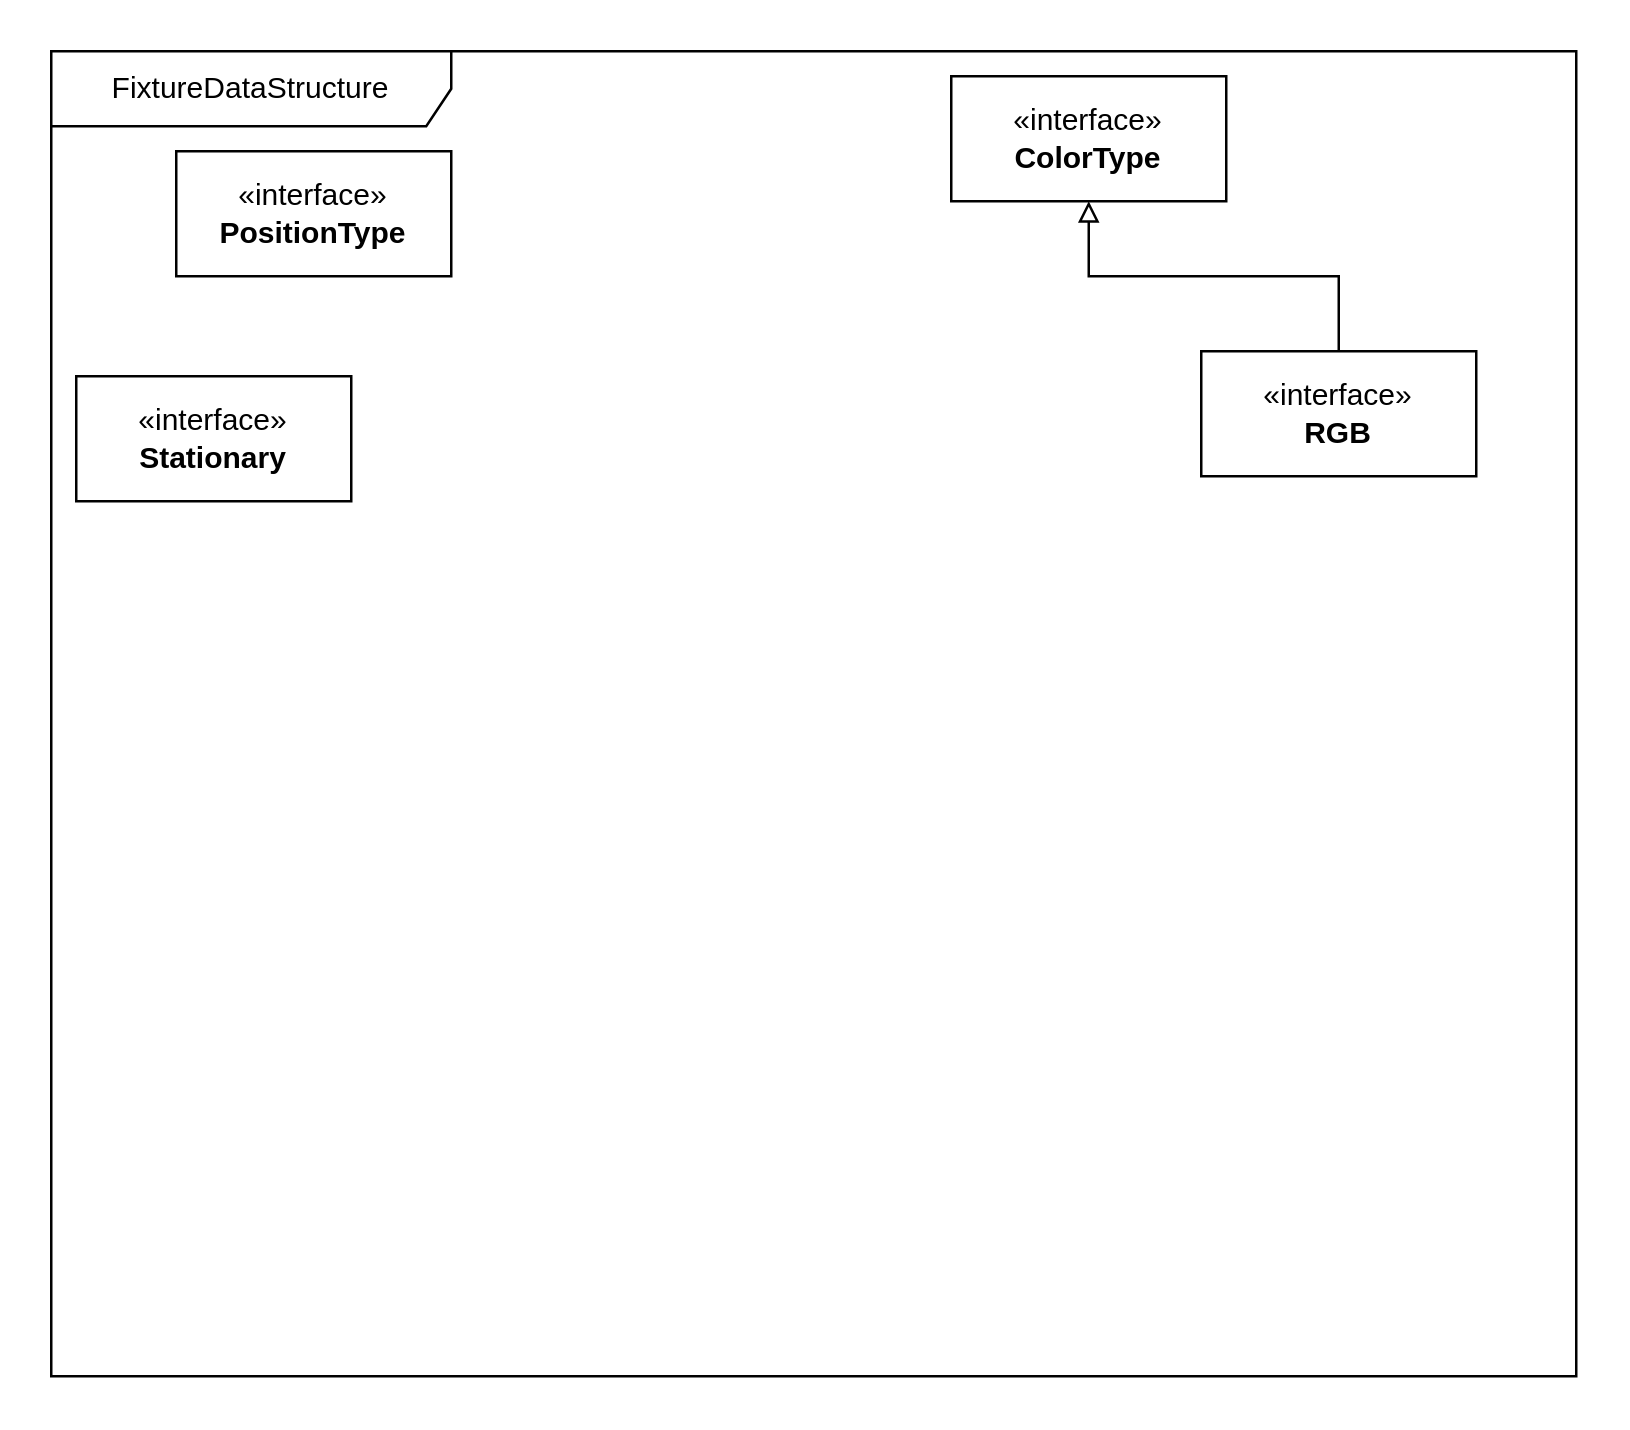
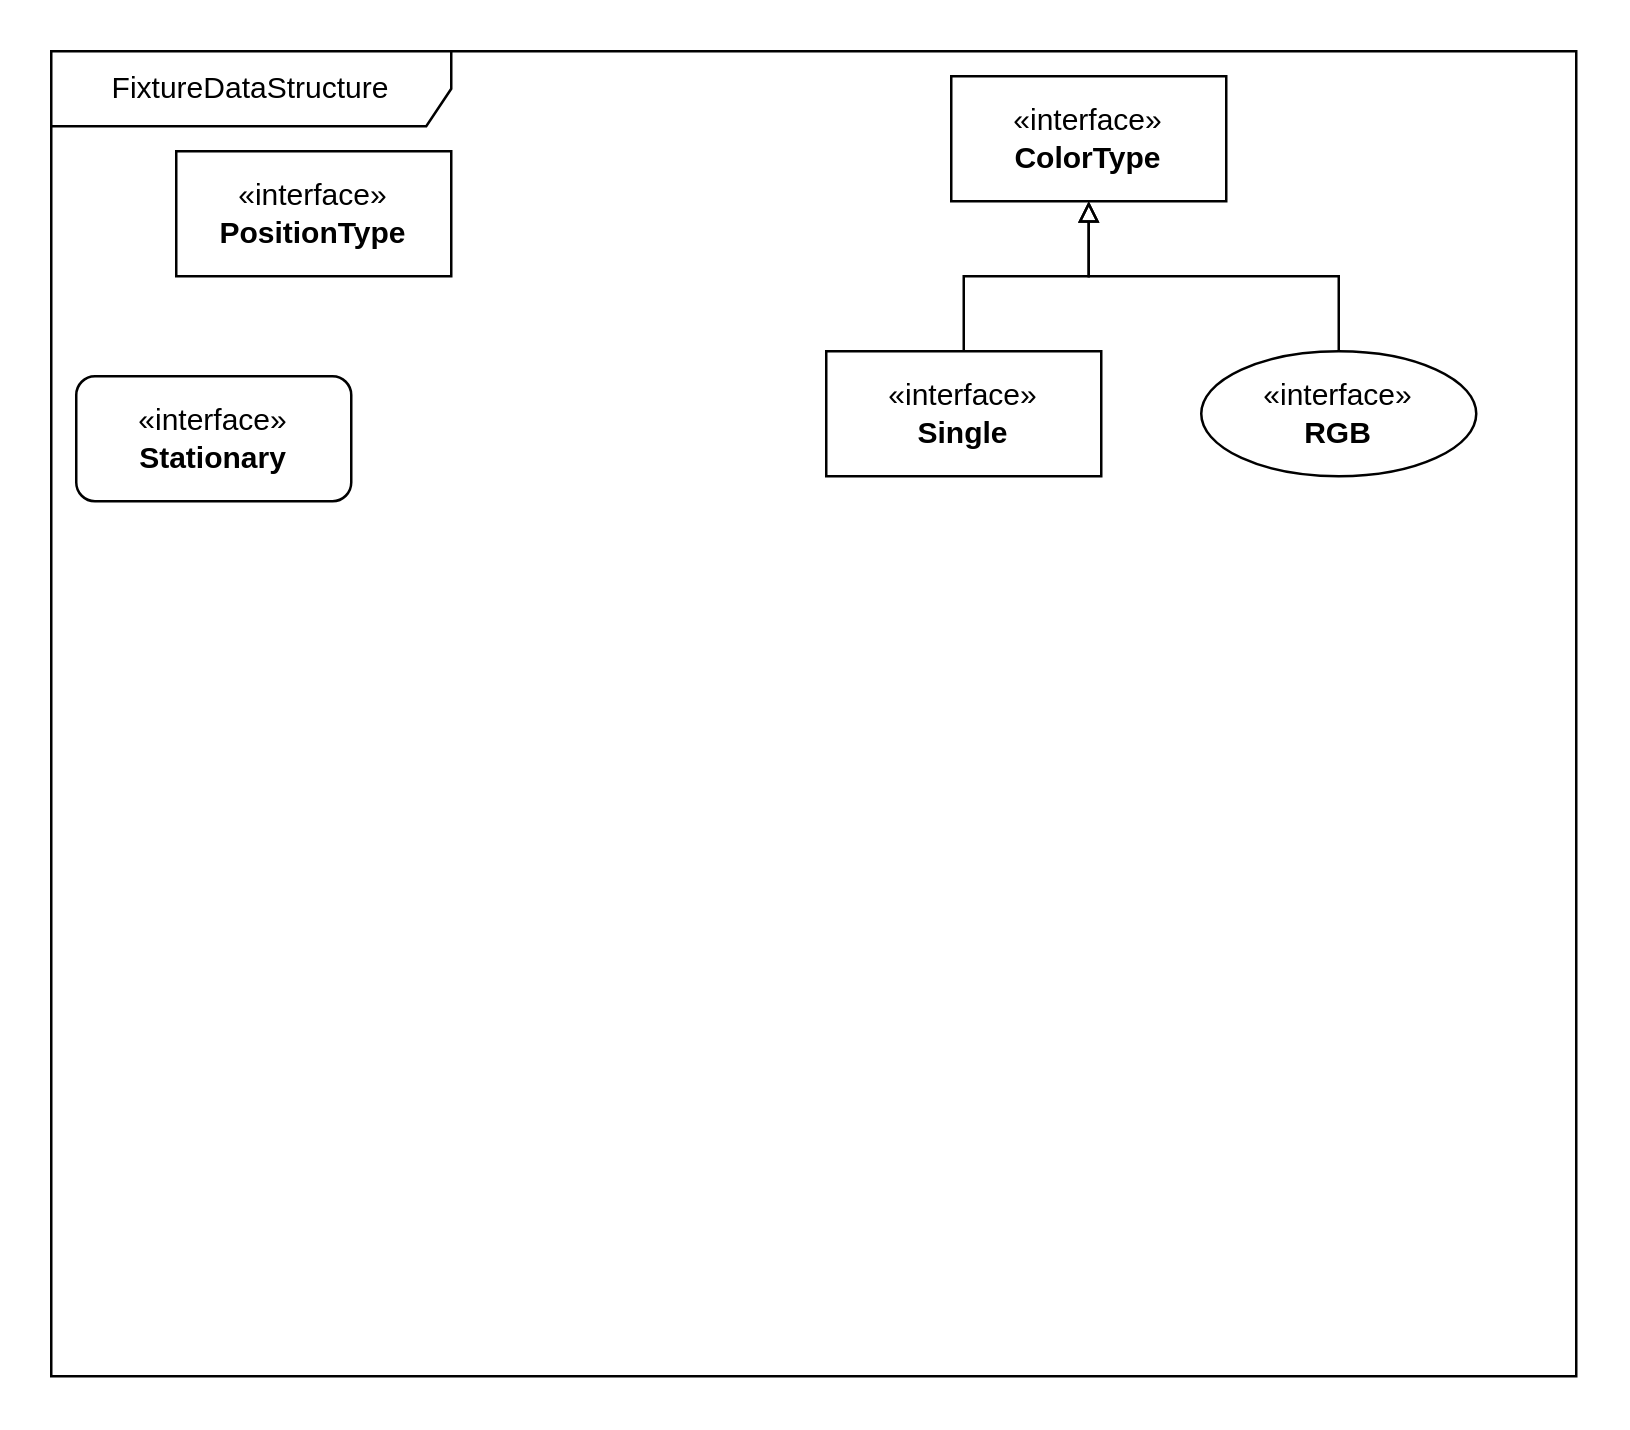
  <mxCell id="0" />
  <mxCell id="1" parent="0" />
  <mxCell id="2" value="FixtureData&lt;span style=&quot;background-color: transparent; color: light-dark(rgb(0, 0, 0), rgb(255, 255, 255));&quot;&gt;Structure&lt;/span&gt;" style="shape=umlFrame;whiteSpace=wrap;html=1;pointerEvents=0;recursiveResize=0;container=1;collapsible=0;width=160;" parent="1" vertex="1"><mxGeometry x="20" y="20" width="610" height="530" as="geometry" /></mxCell>
  <mxCell id="3" style="edgeStyle=orthogonalEdgeStyle;rounded=0;orthogonalLoop=1;jettySize=auto;html=1;exitX=0.5;exitY=0;exitDx=0;exitDy=0;entryX=0.5;entryY=1;entryDx=0;entryDy=0;endArrow=block;endFill=0;" edge="1" parent="2" source="4" target="5"><mxGeometry relative="1" as="geometry" /></mxCell>
- <mxCell id="4" value="«interface»&lt;br&gt;&lt;b&gt;RGB&lt;/b&gt;" style="html=1;whiteSpace=wrap;" vertex="1" parent="2"><mxGeometry x="460" y="120" width="110" height="50" as="geometry" /></mxCell>
+ <mxCell id="4" value="«interface»&lt;br&gt;&lt;b&gt;RGB&lt;/b&gt;" style="ellipse;html=1;whiteSpace=wrap;" vertex="1" parent="2"><mxGeometry x="460" y="120" width="110" height="50" as="geometry" /></mxCell>
  <mxCell id="5" value="«interface»&lt;br&gt;&lt;div&gt;&lt;b&gt;ColorType&lt;/b&gt;&lt;/div&gt;" style="html=1;whiteSpace=wrap;" vertex="1" parent="2"><mxGeometry x="360" y="10" width="110" height="50" as="geometry" /></mxCell>
+ <mxCell id="6" style="edgeStyle=orthogonalEdgeStyle;rounded=0;orthogonalLoop=1;jettySize=auto;html=1;exitX=0.5;exitY=0;exitDx=0;exitDy=0;entryX=0.5;entryY=1;entryDx=0;entryDy=0;endArrow=block;endFill=0;" edge="1" parent="2" source="7" target="5"><mxGeometry relative="1" as="geometry" /></mxCell>
+ <mxCell id="7" value="«interface»&lt;br&gt;&lt;b&gt;Single&lt;/b&gt;" style="html=1;whiteSpace=wrap;" vertex="1" parent="2"><mxGeometry x="310" y="120" width="110" height="50" as="geometry" /></mxCell>
  <mxCell id="8" value="«interface»&lt;br&gt;&lt;b&gt;PositionType&lt;/b&gt;" style="html=1;whiteSpace=wrap;" vertex="1" parent="2"><mxGeometry x="50" y="40" width="110" height="50" as="geometry" /></mxCell>
- <mxCell id="9" value="«interface»&lt;br&gt;&lt;b&gt;Stationary&lt;/b&gt;" style="html=1;whiteSpace=wrap;" vertex="1" parent="2"><mxGeometry x="10" y="130" width="110" height="50" as="geometry" /></mxCell>
+ <mxCell id="9" value="«interface»&lt;br&gt;&lt;b&gt;Stationary&lt;/b&gt;" style="html=1;whiteSpace=wrap;rounded=1;" vertex="1" parent="2"><mxGeometry x="10" y="130" width="110" height="50" as="geometry" /></mxCell>
